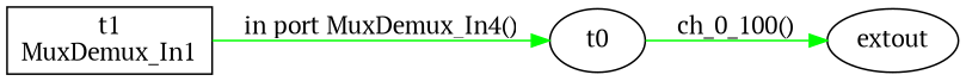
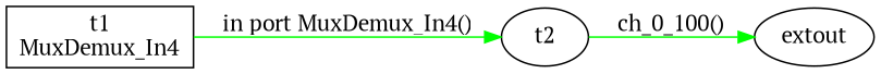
  digraph {
    fontname="PT Serif"
    rankdir=LR
    node [fontname="PT Serif"]
    edge [color=green fontname="PT Serif"]
    n1 [label=extout]
-   t0
-   n3 [label="t1\nMuxDemux_In1" shape=box]
+   t0 [label=t2]
+   n3 [label="t1\nMuxDemux_In4" shape=box]
    t0 -> n1 [label="ch_0_100()"]
    n3 -> t0 [label="in port MuxDemux_In4()"]
  }
